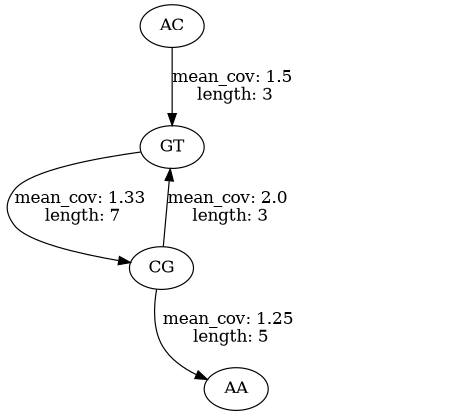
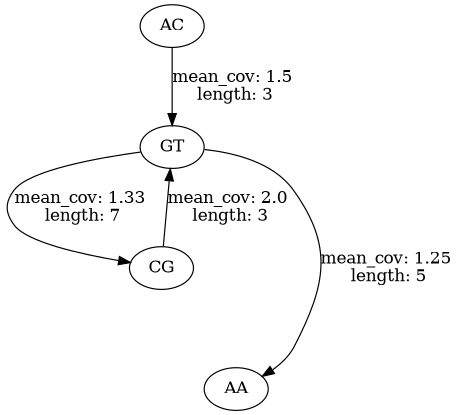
  digraph {
    edge [length=3 seq="['']"]
    AC
    GT
    CG
    AA
    AC -> GT [label="mean_cov: 1.5\n length: 3" mean_cov=1.5]
    GT -> CG [label="mean_cov: 1.33\n length: 7" length=7 mean_cov=1.3333333333333333]
-   CG -> AA [label="mean_cov: 1.25\n length: 5" length=5 mean_cov=1.25]
+   GT -> AA [label="mean_cov: 1.25\n length: 5" length=5 mean_cov=1.25]
    CG -> GT [label="mean_cov: 2.0\n length: 3" mean_cov=2.0]
  }
